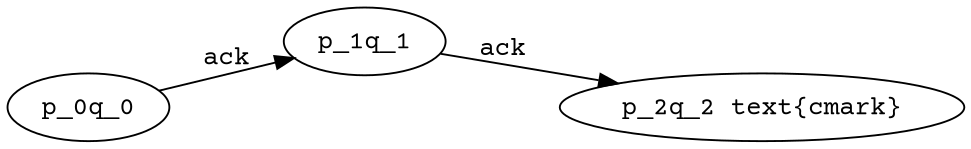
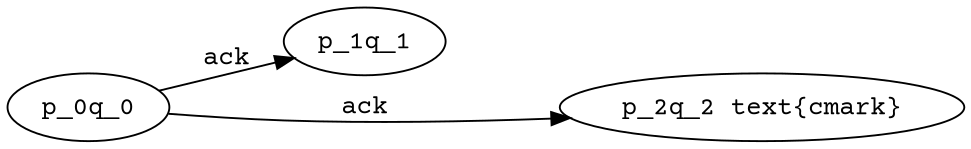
  digraph {
    fontname="Courier Prime"
    rankdir=LR
    node [fontname="Courier Prime"]
    edge [fontname="Courier Prime"]
    p_0q_0
    p_1q_1
    n3 [label="p_2q_2 \text{\cmark}"]
    p_0q_0 -> p_1q_1 [label=ack]
-   p_1q_1 -> n3 [label=ack]
+   p_0q_0 -> n3 [label=ack]
  }
